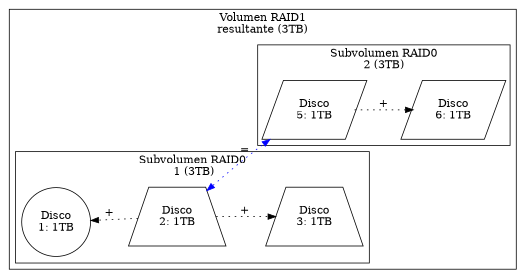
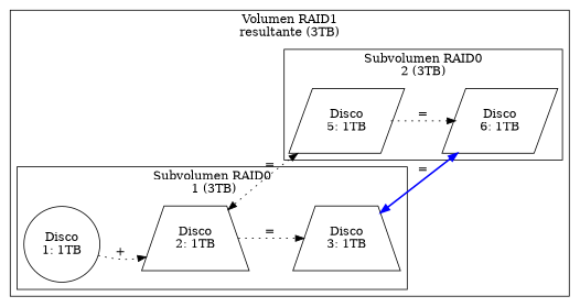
  digraph {
    rankdir=LR
    node [shape=trapezium]
    edge [style=dotted]
    n1 [label="Disco\n1: 1TB" shape=circle]
    n2 [label="Disco\n2: 1TB"]
    n3 [label="Disco\n3: 1TB"]
    n4 [label="Disco\n5: 1TB" shape=parallelogram]
    n5 [label="Disco\n6: 1TB" shape=parallelogram]
    subgraph cluster_1 {
      label="Volumen RAID1\nresultante (3TB)"
      subgraph cluster_2 {
        label="Subvolumen RAID0\n 1 (3TB)"
        n1
        n2
        n3
      }
      subgraph cluster_3 {
        label="Subvolumen RAID0\n2 (3TB)"
        n4
        n5
      }
    }
-   n2 -> n1 [label="+"]
-   n2 -> n3 [label="+"]
-   n2 -> n4 [color=blue dir=both label="="]
-   n4 -> n5 [label="+"]
+   n1 -> n2 [label="+"]
+   n2 -> n3 [label="="]
+   n2 -> n4 [color=black dir=both label="="]
+   n3 -> n5 [color=blue dir=both label="=" style=bold]
+   n4 -> n5 [label="="]
  }
